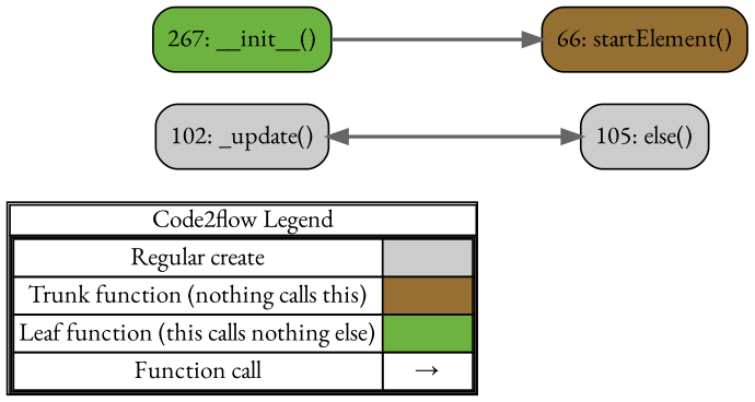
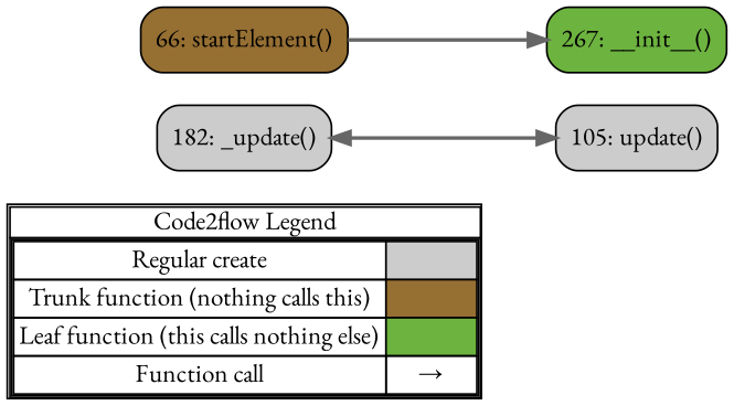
  digraph {
    concentrate=true
    fontname="EB Garamond"
    rankdir=LR
    splines=ortho
    node [fontname="EB Garamond" shape=rect fillcolor="#cccccc" style="rounded,filled"]
    edge [color=gray40 fontname="EB Garamond" penwidth=2 style=bold]
    n1 [label=<         <table cellspacing="0" cellpadding="0" border="1"><tr><td>Code2flow Legend</td></tr><tr><td>         <table cellspacing="0">         <tr><td>Regular create</td><td width="50px" bgcolor='#cccccc'></td></tr>         <tr><td>Trunk function (nothing calls this)</td><td bgcolor='#966F33'></td></tr>         <tr><td>Leaf function (this calls nothing else)</td><td bgcolor='#6db33f'></td></tr>         <tr><td>Function call</td><td><font color='black'>&#8594;</font></td></tr>         </table></td></tr></table>         > margin=0 shape=none fillcolor="" style=""]
-   n2 [label="102: _update()"]
+   n2 [label="182: _update()"]
    n3 [fillcolor="#966F33" label="66: startElement()"]
-   n4 [label="105: else()"]
+   n4 [label="105: update()"]
    n5 [fillcolor="#6db33f" label="267: __init__()"]
    subgraph sub_1 {
      label=legend
      rank=min
      n1
    }
    subgraph sub_2 {
      label="File: boto.ec2.volume"
      style=dotted
      subgraph sub_3 {
        label="Class: Volume"
        style=dotted
        n2
        n3
        n4
      }
      subgraph sub_4 {
        label="Class: AttachmentSet"
        style=dotted
        n5
      }
    }
    n2 -> n4
-   n5 -> n3
+   n3 -> n5
    n4 -> n2 [color="#F0E442" style=""]
  }
